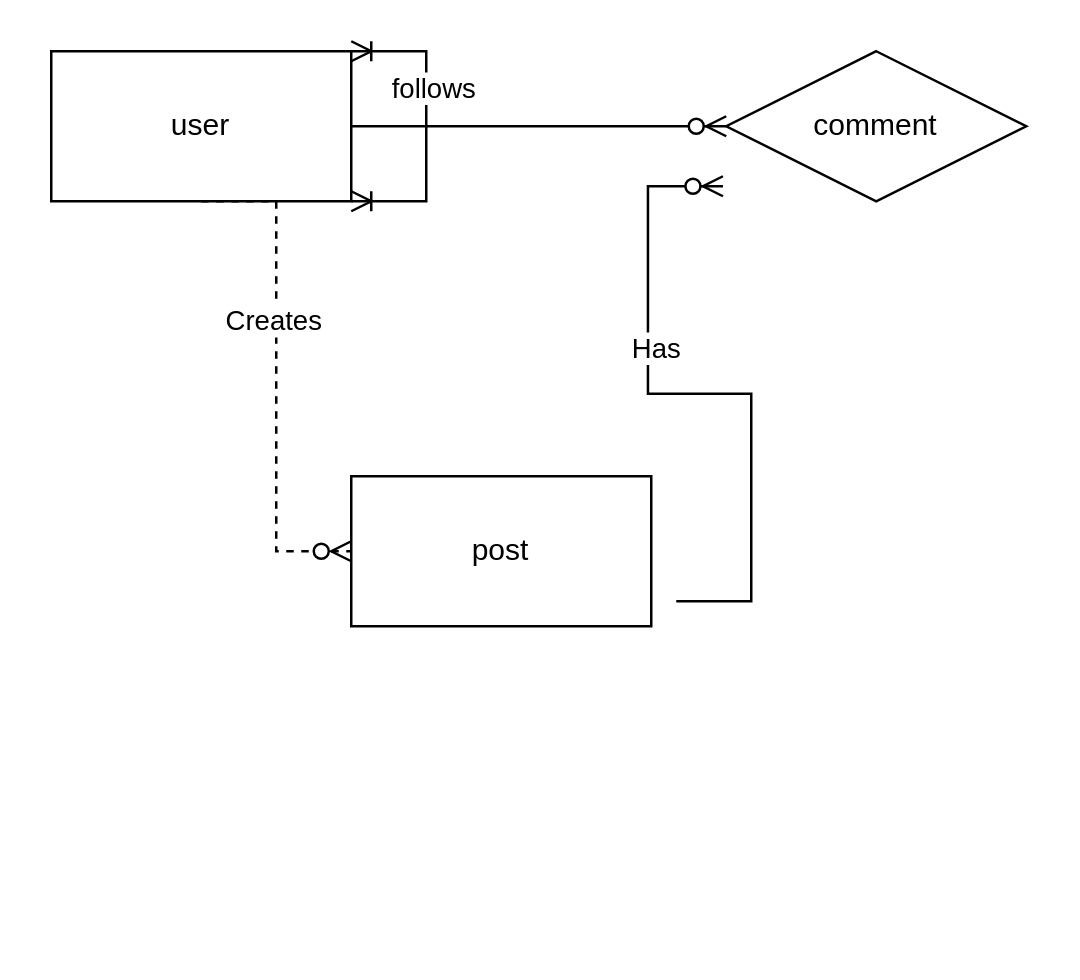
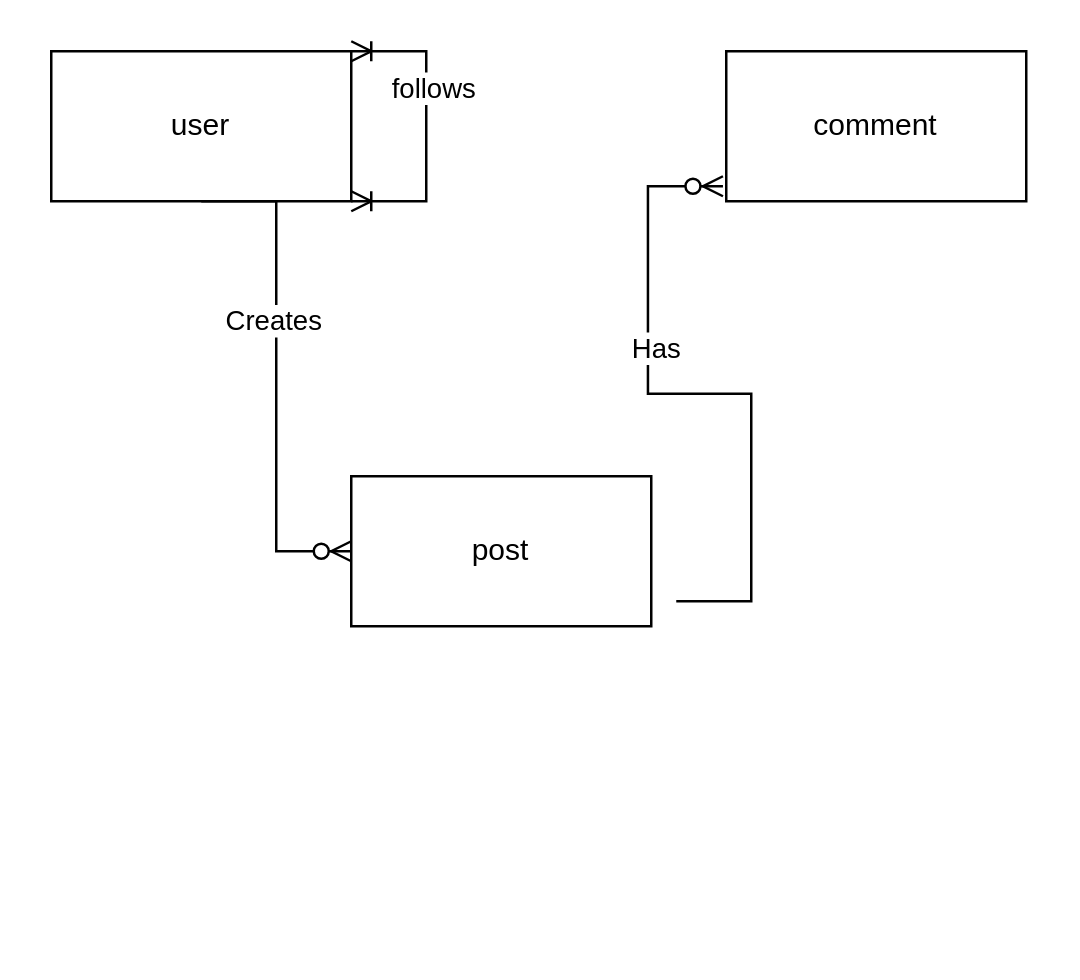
  <mxCell id="0" />
  <mxCell id="1" parent="0" />
  <mxCell id="2" value="user" style="rounded=0;whiteSpace=wrap;html=1;" vertex="1" parent="1"><mxGeometry x="20" y="20" width="120" height="60" as="geometry" /></mxCell>
  <mxCell id="3" value="post" style="rounded=0;whiteSpace=wrap;html=1;" vertex="1" parent="1"><mxGeometry x="140" y="190" width="120" height="60" as="geometry" /></mxCell>
- <mxCell id="4" value="comment" style="rhombus;whiteSpace=wrap;html=1;" vertex="1" parent="1"><mxGeometry x="290" y="20" width="120" height="60" as="geometry" /></mxCell>
- <mxCell id="5" value="" style="edgeStyle=entityRelationEdgeStyle;fontSize=12;html=1;endArrow=ERzeroToMany;endFill=1;rounded=0;exitX=1;exitY=0.5;exitDx=0;exitDy=0;entryX=0;entryY=0.5;entryDx=0;entryDy=0;" edge="1" parent="1" source="2" target="4"><mxGeometry width="100" height="100" relative="1" as="geometry"><mxPoint x="150" y="340" as="sourcePoint" /><mxPoint x="250" y="240" as="targetPoint" /></mxGeometry></mxCell>
- <mxCell id="6" value="" style="edgeStyle=entityRelationEdgeStyle;fontSize=12;html=1;endArrow=ERzeroToMany;endFill=1;rounded=0;exitX=0.5;exitY=1;exitDx=0;exitDy=0;entryX=0;entryY=0.5;entryDx=0;entryDy=0;dashed=1;" edge="1" parent="1" source="2" target="3"><mxGeometry width="100" height="100" relative="1" as="geometry"><mxPoint x="150" y="340" as="sourcePoint" /><mxPoint x="250" y="240" as="targetPoint" /></mxGeometry></mxCell>
+ <mxCell id="4" value="comment" style="rounded=0;whiteSpace=wrap;html=1;" vertex="1" parent="1"><mxGeometry x="290" y="20" width="120" height="60" as="geometry" /></mxCell>
+ <mxCell id="6" value="" style="edgeStyle=entityRelationEdgeStyle;fontSize=12;html=1;endArrow=ERzeroToMany;endFill=1;rounded=0;exitX=0.5;exitY=1;exitDx=0;exitDy=0;entryX=0;entryY=0.5;entryDx=0;entryDy=0;" edge="1" parent="1" source="2" target="3"><mxGeometry width="100" height="100" relative="1" as="geometry"><mxPoint x="150" y="340" as="sourcePoint" /><mxPoint x="250" y="240" as="targetPoint" /></mxGeometry></mxCell>
  <mxCell id="7" value="Creates" style="edgeLabel;html=1;align=center;verticalAlign=middle;resizable=0;points=[];" vertex="1" connectable="0" parent="6"><mxGeometry x="-0.23" y="-2" relative="1" as="geometry"><mxPoint as="offset" /></mxGeometry></mxCell>
  <mxCell id="8" value="" style="edgeStyle=entityRelationEdgeStyle;fontSize=12;html=1;endArrow=ERzeroToMany;endFill=1;rounded=0;exitX=1;exitY=0.5;exitDx=0;exitDy=0;entryX=-0.011;entryY=0.9;entryDx=0;entryDy=0;entryPerimeter=0;" edge="1" parent="1" target="4"><mxGeometry width="100" height="100" relative="1" as="geometry"><mxPoint x="270" y="240" as="sourcePoint" /><mxPoint x="360" y="100" as="targetPoint" /><Array as="points"><mxPoint x="350" y="120" /></Array></mxGeometry></mxCell>
  <mxCell id="9" value="Has" style="edgeLabel;html=1;align=center;verticalAlign=middle;resizable=0;points=[];" vertex="1" connectable="0" parent="8"><mxGeometry x="0.297" y="-3" relative="1" as="geometry"><mxPoint as="offset" /></mxGeometry></mxCell>
  <mxCell id="10" value="" style="edgeStyle=entityRelationEdgeStyle;fontSize=12;html=1;endArrow=ERoneToMany;startArrow=ERoneToMany;rounded=0;entryX=1;entryY=1;entryDx=0;entryDy=0;exitX=1;exitY=0;exitDx=0;exitDy=0;" edge="1" parent="1" source="2" target="2"><mxGeometry width="100" height="100" relative="1" as="geometry"><mxPoint x="20" y="20" as="sourcePoint" /><mxPoint x="250" y="240" as="targetPoint" /><Array as="points"><mxPoint x="170" y="370" /><mxPoint x="120" y="280" /><mxPoint x="220" y="360" /></Array></mxGeometry></mxCell>
  <mxCell id="11" value="follows" style="edgeLabel;html=1;align=center;verticalAlign=middle;resizable=0;points=[];" vertex="1" connectable="0" parent="10"><mxGeometry x="-0.267" y="2" relative="1" as="geometry"><mxPoint as="offset" /></mxGeometry></mxCell>
